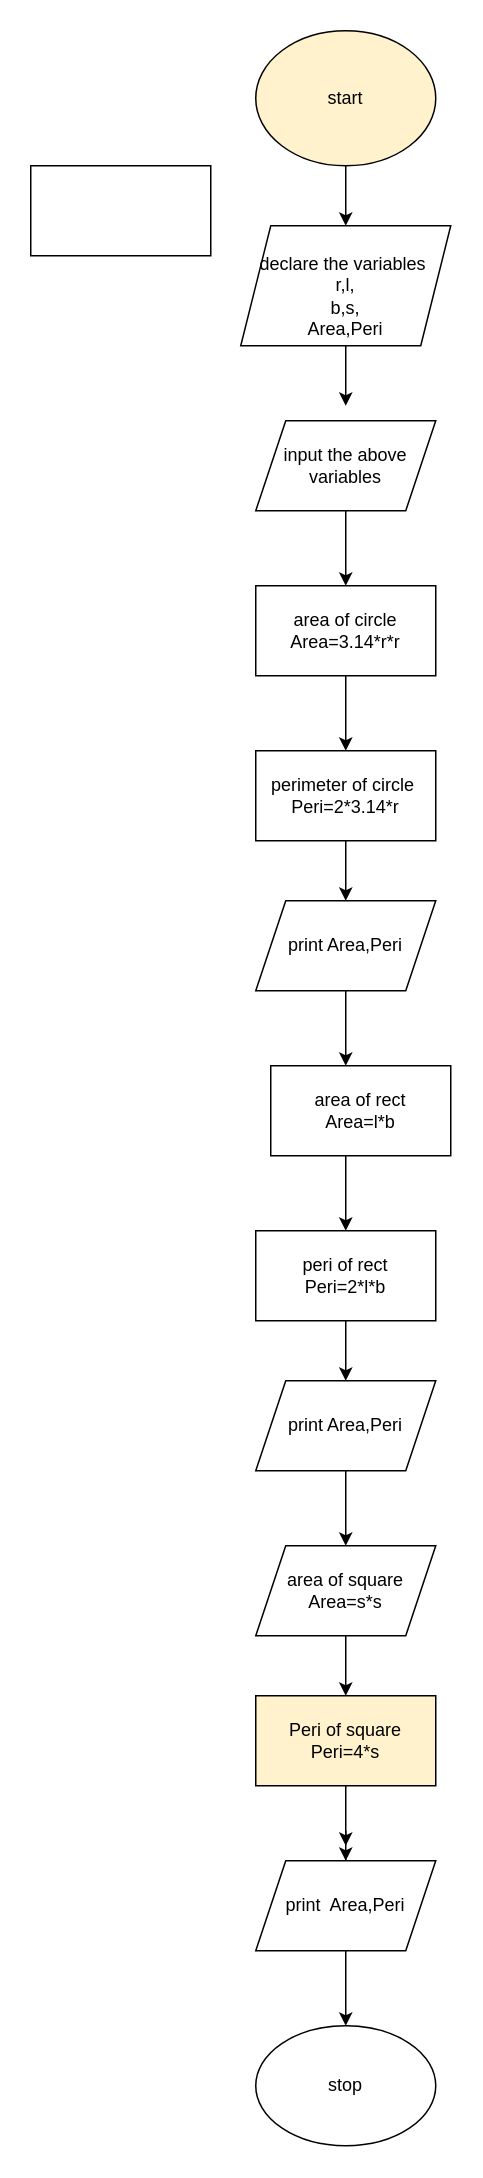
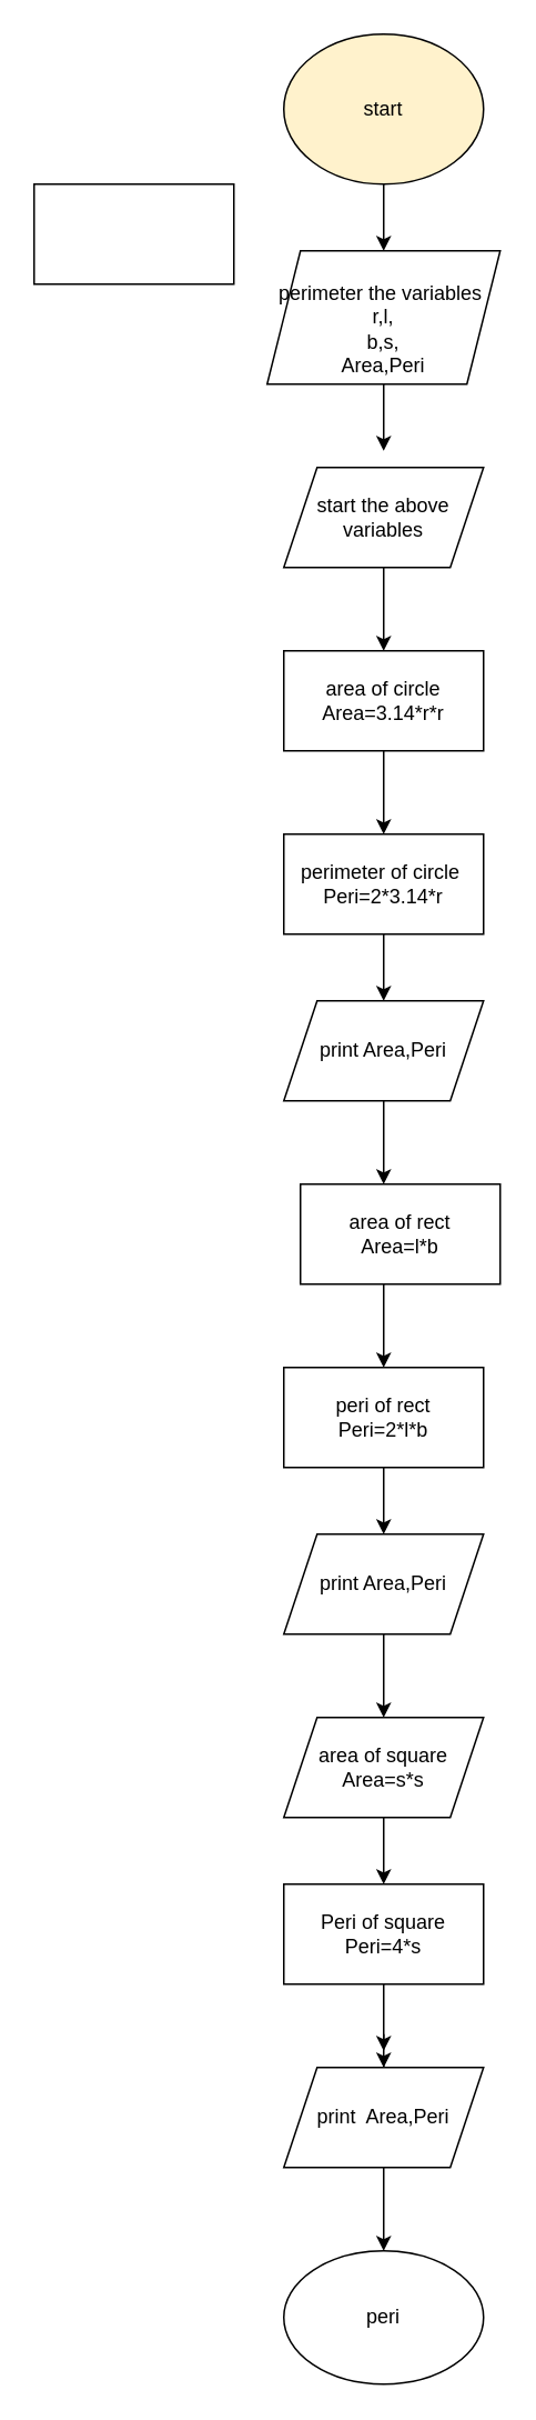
  <mxCell id="0" />
  <mxCell id="1" parent="0" />
  <mxCell id="2" value="start" style="ellipse;whiteSpace=wrap;html=1;fillColor=#fff2cc;" vertex="1" parent="1"><mxGeometry x="170" y="20" width="120" height="90" as="geometry" /></mxCell>
  <mxCell id="3" value="" style="endArrow=classic;html=1;rounded=0;" edge="1" parent="1"><mxGeometry width="50" height="50" relative="1" as="geometry"><mxPoint x="230" y="110" as="sourcePoint" /><mxPoint x="230" y="150" as="targetPoint" /></mxGeometry></mxCell>
- <mxCell id="4" value="&lt;br&gt;declare the variables&amp;nbsp;&lt;br&gt;r,l,&lt;br&gt;b,s,&lt;br&gt;Area,Peri" style="shape=parallelogram;perimeter=parallelogramPerimeter;whiteSpace=wrap;html=1;fixedSize=1;size=20;" vertex="1" parent="1"><mxGeometry x="160" y="150" width="140" height="80" as="geometry" /></mxCell>
+ <mxCell id="4" value="&lt;br&gt;perimeter the variables&amp;nbsp;&lt;br&gt;r,l,&lt;br&gt;b,s,&lt;br&gt;Area,Peri" style="shape=parallelogram;perimeter=parallelogramPerimeter;whiteSpace=wrap;html=1;fixedSize=1;size=20;" vertex="1" parent="1"><mxGeometry x="160" y="150" width="140" height="80" as="geometry" /></mxCell>
  <mxCell id="5" value="" style="endArrow=classic;html=1;rounded=0;" edge="1" parent="1"><mxGeometry width="50" height="50" relative="1" as="geometry"><mxPoint x="230" y="230" as="sourcePoint" /><mxPoint x="230" y="270" as="targetPoint" /></mxGeometry></mxCell>
- <mxCell id="6" value="input the above variables" style="shape=parallelogram;perimeter=parallelogramPerimeter;whiteSpace=wrap;html=1;fixedSize=1;" vertex="1" parent="1"><mxGeometry x="170" y="280" width="120" height="60" as="geometry" /></mxCell>
+ <mxCell id="6" value="start the above variables" style="shape=parallelogram;perimeter=parallelogramPerimeter;whiteSpace=wrap;html=1;fixedSize=1;" vertex="1" parent="1"><mxGeometry x="170" y="280" width="120" height="60" as="geometry" /></mxCell>
  <mxCell id="7" value="" style="endArrow=classic;html=1;rounded=0;" edge="1" parent="1"><mxGeometry width="50" height="50" relative="1" as="geometry"><mxPoint x="230" y="340" as="sourcePoint" /><mxPoint x="230" y="390" as="targetPoint" /></mxGeometry></mxCell>
  <mxCell id="8" value="area of circle&lt;br&gt;Area=3.14*r*r" style="rounded=0;whiteSpace=wrap;html=1;" vertex="1" parent="1"><mxGeometry x="170" y="390" width="120" height="60" as="geometry" /></mxCell>
  <mxCell id="9" value="" style="endArrow=classic;html=1;rounded=0;" edge="1" parent="1"><mxGeometry width="50" height="50" relative="1" as="geometry"><mxPoint x="230" y="450" as="sourcePoint" /><mxPoint x="230" y="500" as="targetPoint" /></mxGeometry></mxCell>
  <mxCell id="10" value="perimeter of circle&amp;nbsp;&lt;br&gt;Peri=2*3.14*r&lt;br&gt;" style="rounded=0;whiteSpace=wrap;html=1;" vertex="1" parent="1"><mxGeometry x="170" y="500" width="120" height="60" as="geometry" /></mxCell>
  <mxCell id="11" value="" style="endArrow=classic;html=1;rounded=0;" edge="1" parent="1"><mxGeometry width="50" height="50" relative="1" as="geometry"><mxPoint x="230" y="560" as="sourcePoint" /><mxPoint x="230" y="600" as="targetPoint" /></mxGeometry></mxCell>
  <mxCell id="12" value="print Area,Peri" style="shape=parallelogram;perimeter=parallelogramPerimeter;whiteSpace=wrap;html=1;fixedSize=1;" vertex="1" parent="1"><mxGeometry x="170" y="600" width="120" height="60" as="geometry" /></mxCell>
  <mxCell id="13" value="" style="endArrow=classic;html=1;rounded=0;" edge="1" parent="1"><mxGeometry width="50" height="50" relative="1" as="geometry"><mxPoint x="230" y="660" as="sourcePoint" /><mxPoint x="230" y="710" as="targetPoint" /></mxGeometry></mxCell>
  <mxCell id="14" value="area of rect&lt;br&gt;Area=l*b" style="rounded=0;whiteSpace=wrap;html=1;" vertex="1" parent="1"><mxGeometry x="180" y="710" width="120" height="60" as="geometry" /></mxCell>
  <mxCell id="15" value="" style="endArrow=classic;html=1;rounded=0;" edge="1" parent="1"><mxGeometry width="50" height="50" relative="1" as="geometry"><mxPoint x="230" y="770" as="sourcePoint" /><mxPoint x="230" y="820" as="targetPoint" /></mxGeometry></mxCell>
  <mxCell id="16" value="peri of rect&lt;br&gt;Peri=2*l*b" style="rounded=0;whiteSpace=wrap;html=1;" vertex="1" parent="1"><mxGeometry x="170" y="820" width="120" height="60" as="geometry" /></mxCell>
  <mxCell id="17" value="" style="endArrow=classic;html=1;rounded=0;" edge="1" parent="1"><mxGeometry width="50" height="50" relative="1" as="geometry"><mxPoint x="230" y="880" as="sourcePoint" /><mxPoint x="230" y="920" as="targetPoint" /></mxGeometry></mxCell>
  <mxCell id="18" value="print Area,Peri" style="shape=parallelogram;perimeter=parallelogramPerimeter;whiteSpace=wrap;html=1;fixedSize=1;" vertex="1" parent="1"><mxGeometry x="170" y="920" width="120" height="60" as="geometry" /></mxCell>
  <mxCell id="19" value="" style="endArrow=classic;html=1;rounded=0;" edge="1" parent="1"><mxGeometry width="50" height="50" relative="1" as="geometry"><mxPoint x="230" y="980" as="sourcePoint" /><mxPoint x="230" y="1030" as="targetPoint" /></mxGeometry></mxCell>
  <mxCell id="20" value="area of square&lt;br&gt;Area=s*s" style="shape=parallelogram;perimeter=parallelogramPerimeter;whiteSpace=wrap;html=1;fixedSize=1;" vertex="1" parent="1"><mxGeometry x="170" y="1030" width="120" height="60" as="geometry" /></mxCell>
  <mxCell id="21" value="" style="endArrow=classic;html=1;rounded=0;" edge="1" parent="1"><mxGeometry width="50" height="50" relative="1" as="geometry"><mxPoint x="230" y="1090" as="sourcePoint" /><mxPoint x="230" y="1130" as="targetPoint" /></mxGeometry></mxCell>
  <mxCell id="22" style="edgeStyle=orthogonalEdgeStyle;rounded=0;orthogonalLoop=1;jettySize=auto;html=1;" edge="1" parent="1" source="23"><mxGeometry relative="1" as="geometry"><mxPoint x="230" y="1240" as="targetPoint" /></mxGeometry></mxCell>
  <mxCell id="23" value="print&amp;nbsp; Area,Peri" style="shape=parallelogram;perimeter=parallelogramPerimeter;whiteSpace=wrap;html=1;fixedSize=1;" vertex="1" parent="1"><mxGeometry x="170" y="1240" width="120" height="60" as="geometry" /></mxCell>
- <mxCell id="24" value="Peri of square&lt;br&gt;Peri=4*s" style="rounded=0;whiteSpace=wrap;html=1;fillColor=#fff2cc;" vertex="1" parent="1"><mxGeometry x="170" y="1130" width="120" height="60" as="geometry" /></mxCell>
+ <mxCell id="24" value="Peri of square&lt;br&gt;Peri=4*s" style="rounded=0;whiteSpace=wrap;html=1;" vertex="1" parent="1"><mxGeometry x="170" y="1130" width="120" height="60" as="geometry" /></mxCell>
  <mxCell id="25" value="" style="endArrow=classic;html=1;rounded=0;" edge="1" parent="1"><mxGeometry width="50" height="50" relative="1" as="geometry"><mxPoint x="230" y="1190" as="sourcePoint" /><mxPoint x="230" y="1230" as="targetPoint" /></mxGeometry></mxCell>
  <mxCell id="26" value="" style="endArrow=classic;html=1;rounded=0;" edge="1" parent="1"><mxGeometry width="50" height="50" relative="1" as="geometry"><mxPoint x="230" y="1300" as="sourcePoint" /><mxPoint x="230" y="1350" as="targetPoint" /></mxGeometry></mxCell>
- <mxCell id="27" value="stop" style="ellipse;whiteSpace=wrap;html=1;" vertex="1" parent="1"><mxGeometry x="170" y="1350" width="120" height="80" as="geometry" /></mxCell>
+ <mxCell id="27" value="peri" style="ellipse;whiteSpace=wrap;html=1;" vertex="1" parent="1"><mxGeometry x="170" y="1350" width="120" height="80" as="geometry" /></mxCell>
  <mxCell id="28" value="" style="whiteSpace=wrap;html=1;" vertex="1" parent="1"><mxGeometry x="20" y="110" width="120" height="60" as="geometry" /></mxCell>
